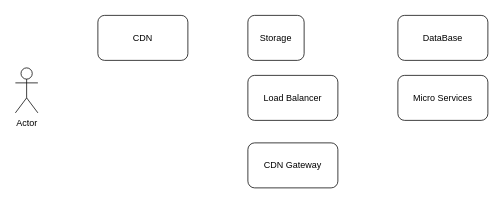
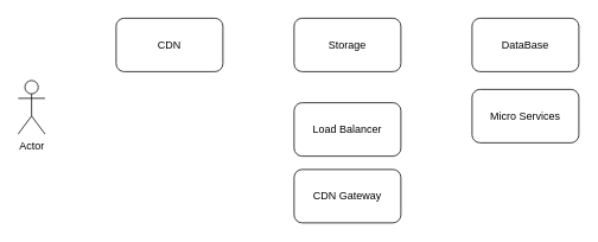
  <mxCell id="0" />
  <mxCell id="1" parent="0" />
  <mxCell id="2" value="Actor" style="shape=umlActor;verticalLabelPosition=bottom;verticalAlign=top;html=1;outlineConnect=0;" vertex="1" parent="1"><mxGeometry x="20" y="90" width="30" height="60" as="geometry" /></mxCell>
  <mxCell id="3" value="CDN" style="rounded=1;whiteSpace=wrap;html=1;" vertex="1" parent="1"><mxGeometry x="130" y="20" width="120" height="60" as="geometry" /></mxCell>
- <mxCell id="4" value="Load Balancer" style="rounded=1;whiteSpace=wrap;html=1;" vertex="1" parent="1"><mxGeometry x="330" y="100" width="120" height="60" as="geometry" /></mxCell>
+ <mxCell id="4" value="Load Balancer" style="rounded=1;whiteSpace=wrap;html=1;" vertex="1" parent="1"><mxGeometry x="330" y="115" width="120" height="60" as="geometry" /></mxCell>
  <mxCell id="5" value="CDN Gateway" style="rounded=1;whiteSpace=wrap;html=1;" vertex="1" parent="1"><mxGeometry x="330" y="190" width="120" height="60" as="geometry" /></mxCell>
- <mxCell id="6" value="Storage" style="rounded=1;whiteSpace=wrap;html=1;" vertex="1" parent="1"><mxGeometry x="330" y="20" width="75" height="60" as="geometry" /></mxCell>
+ <mxCell id="6" value="Storage" style="rounded=1;whiteSpace=wrap;html=1;" vertex="1" parent="1"><mxGeometry x="330" y="20" width="120" height="60" as="geometry" /></mxCell>
  <mxCell id="7" value="DataBase" style="rounded=1;whiteSpace=wrap;html=1;" vertex="1" parent="1"><mxGeometry x="530" y="20" width="120" height="60" as="geometry" /></mxCell>
  <mxCell id="8" value="Micro Services" style="rounded=1;whiteSpace=wrap;html=1;" vertex="1" parent="1"><mxGeometry x="530" y="100" width="120" height="60" as="geometry" /></mxCell>
